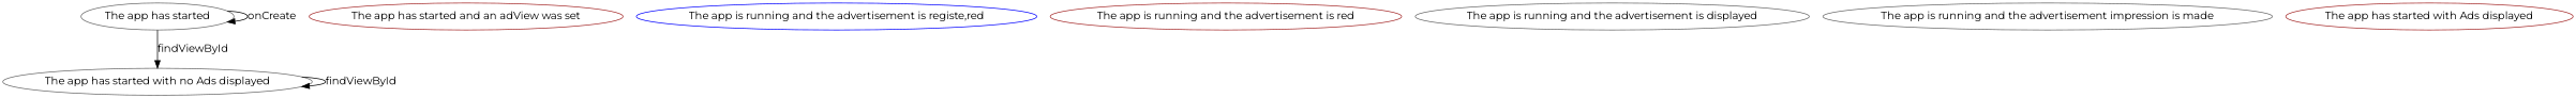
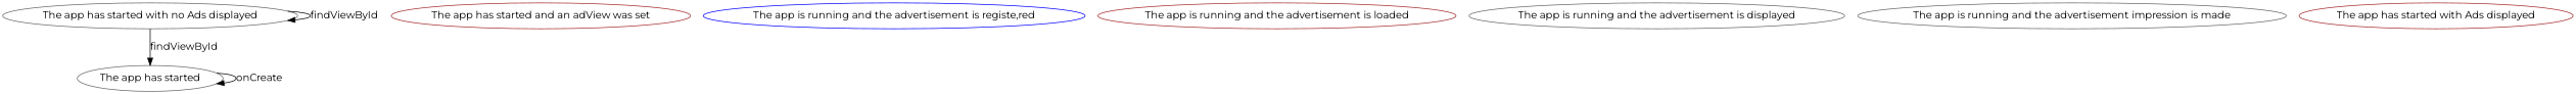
  digraph {
    fontname=Montserrat
    node [color=gray40 fontname=Montserrat]
    edge [fontname=Montserrat]
    n1 [label="The app has started"]
    n2 [label="The app has started with no Ads displayed"]
    n3 [label="The app has started and an adView was set" color=brown]
    n4 [label="The app is running and the advertisement is registe,red" color=blue]
-   n5 [label="The app is running and the advertisement is red" color=brown]
+   n5 [label="The app is running and the advertisement is loaded" color=brown]
    n6 [label="The app is running and the advertisement is displayed"]
    n7 [label="The app is running and the advertisement impression is made"]
    n8 [label="The app has started with Ads displayed" color=brown]
    n1 -> n1 [label=onCreate]
-   n1 -> n2 [label=findViewById]
+   n2 -> n1 [label=findViewById]
    n2 -> n2 [label=findViewById]
  }
